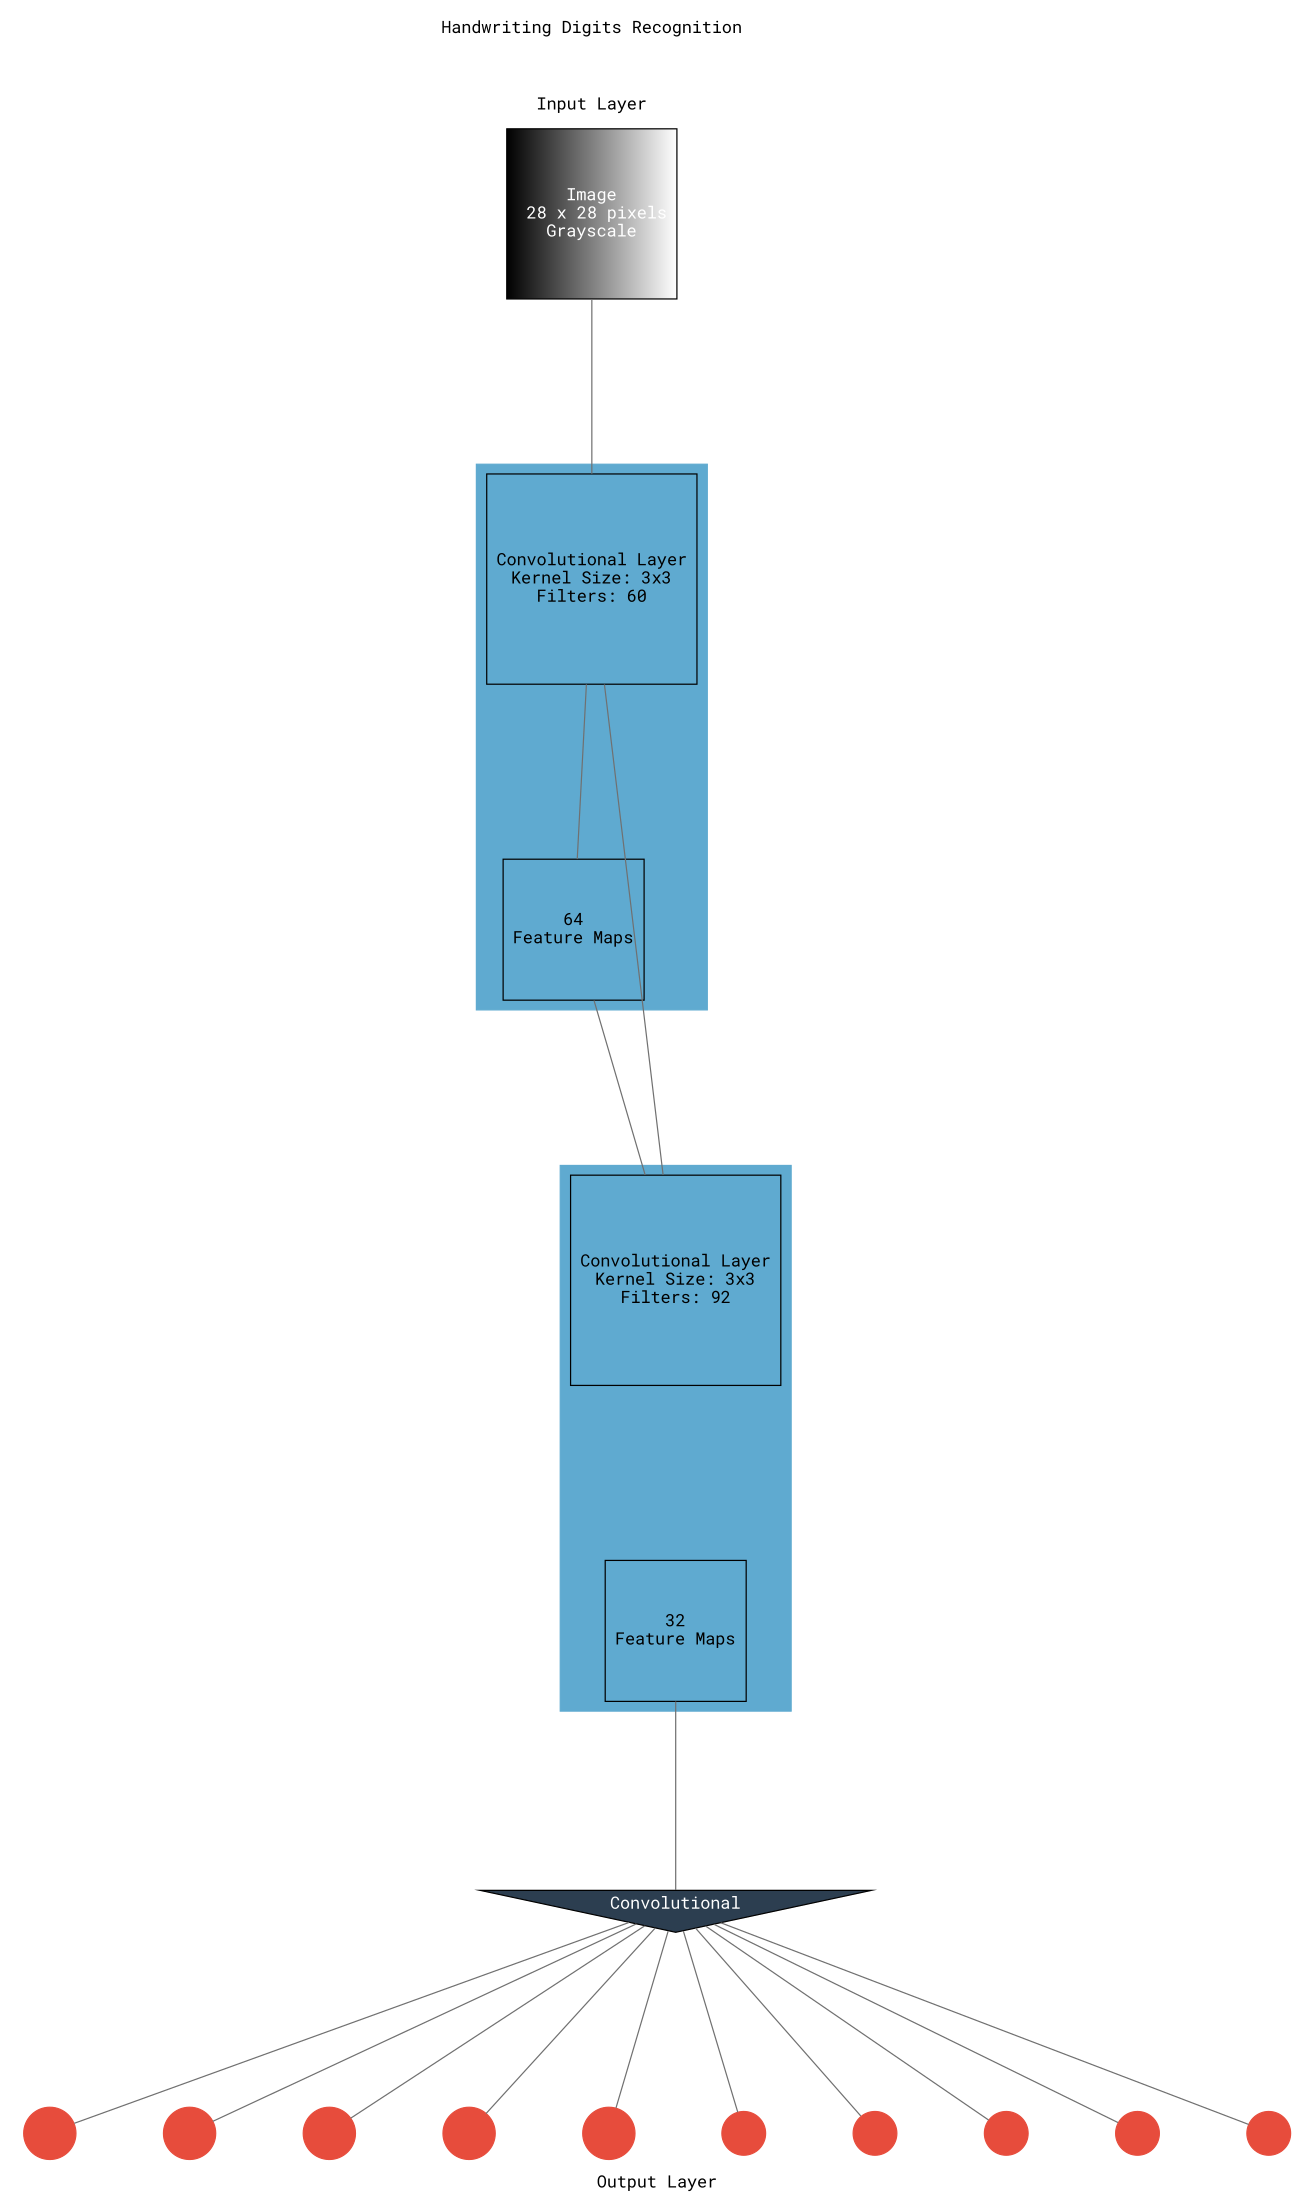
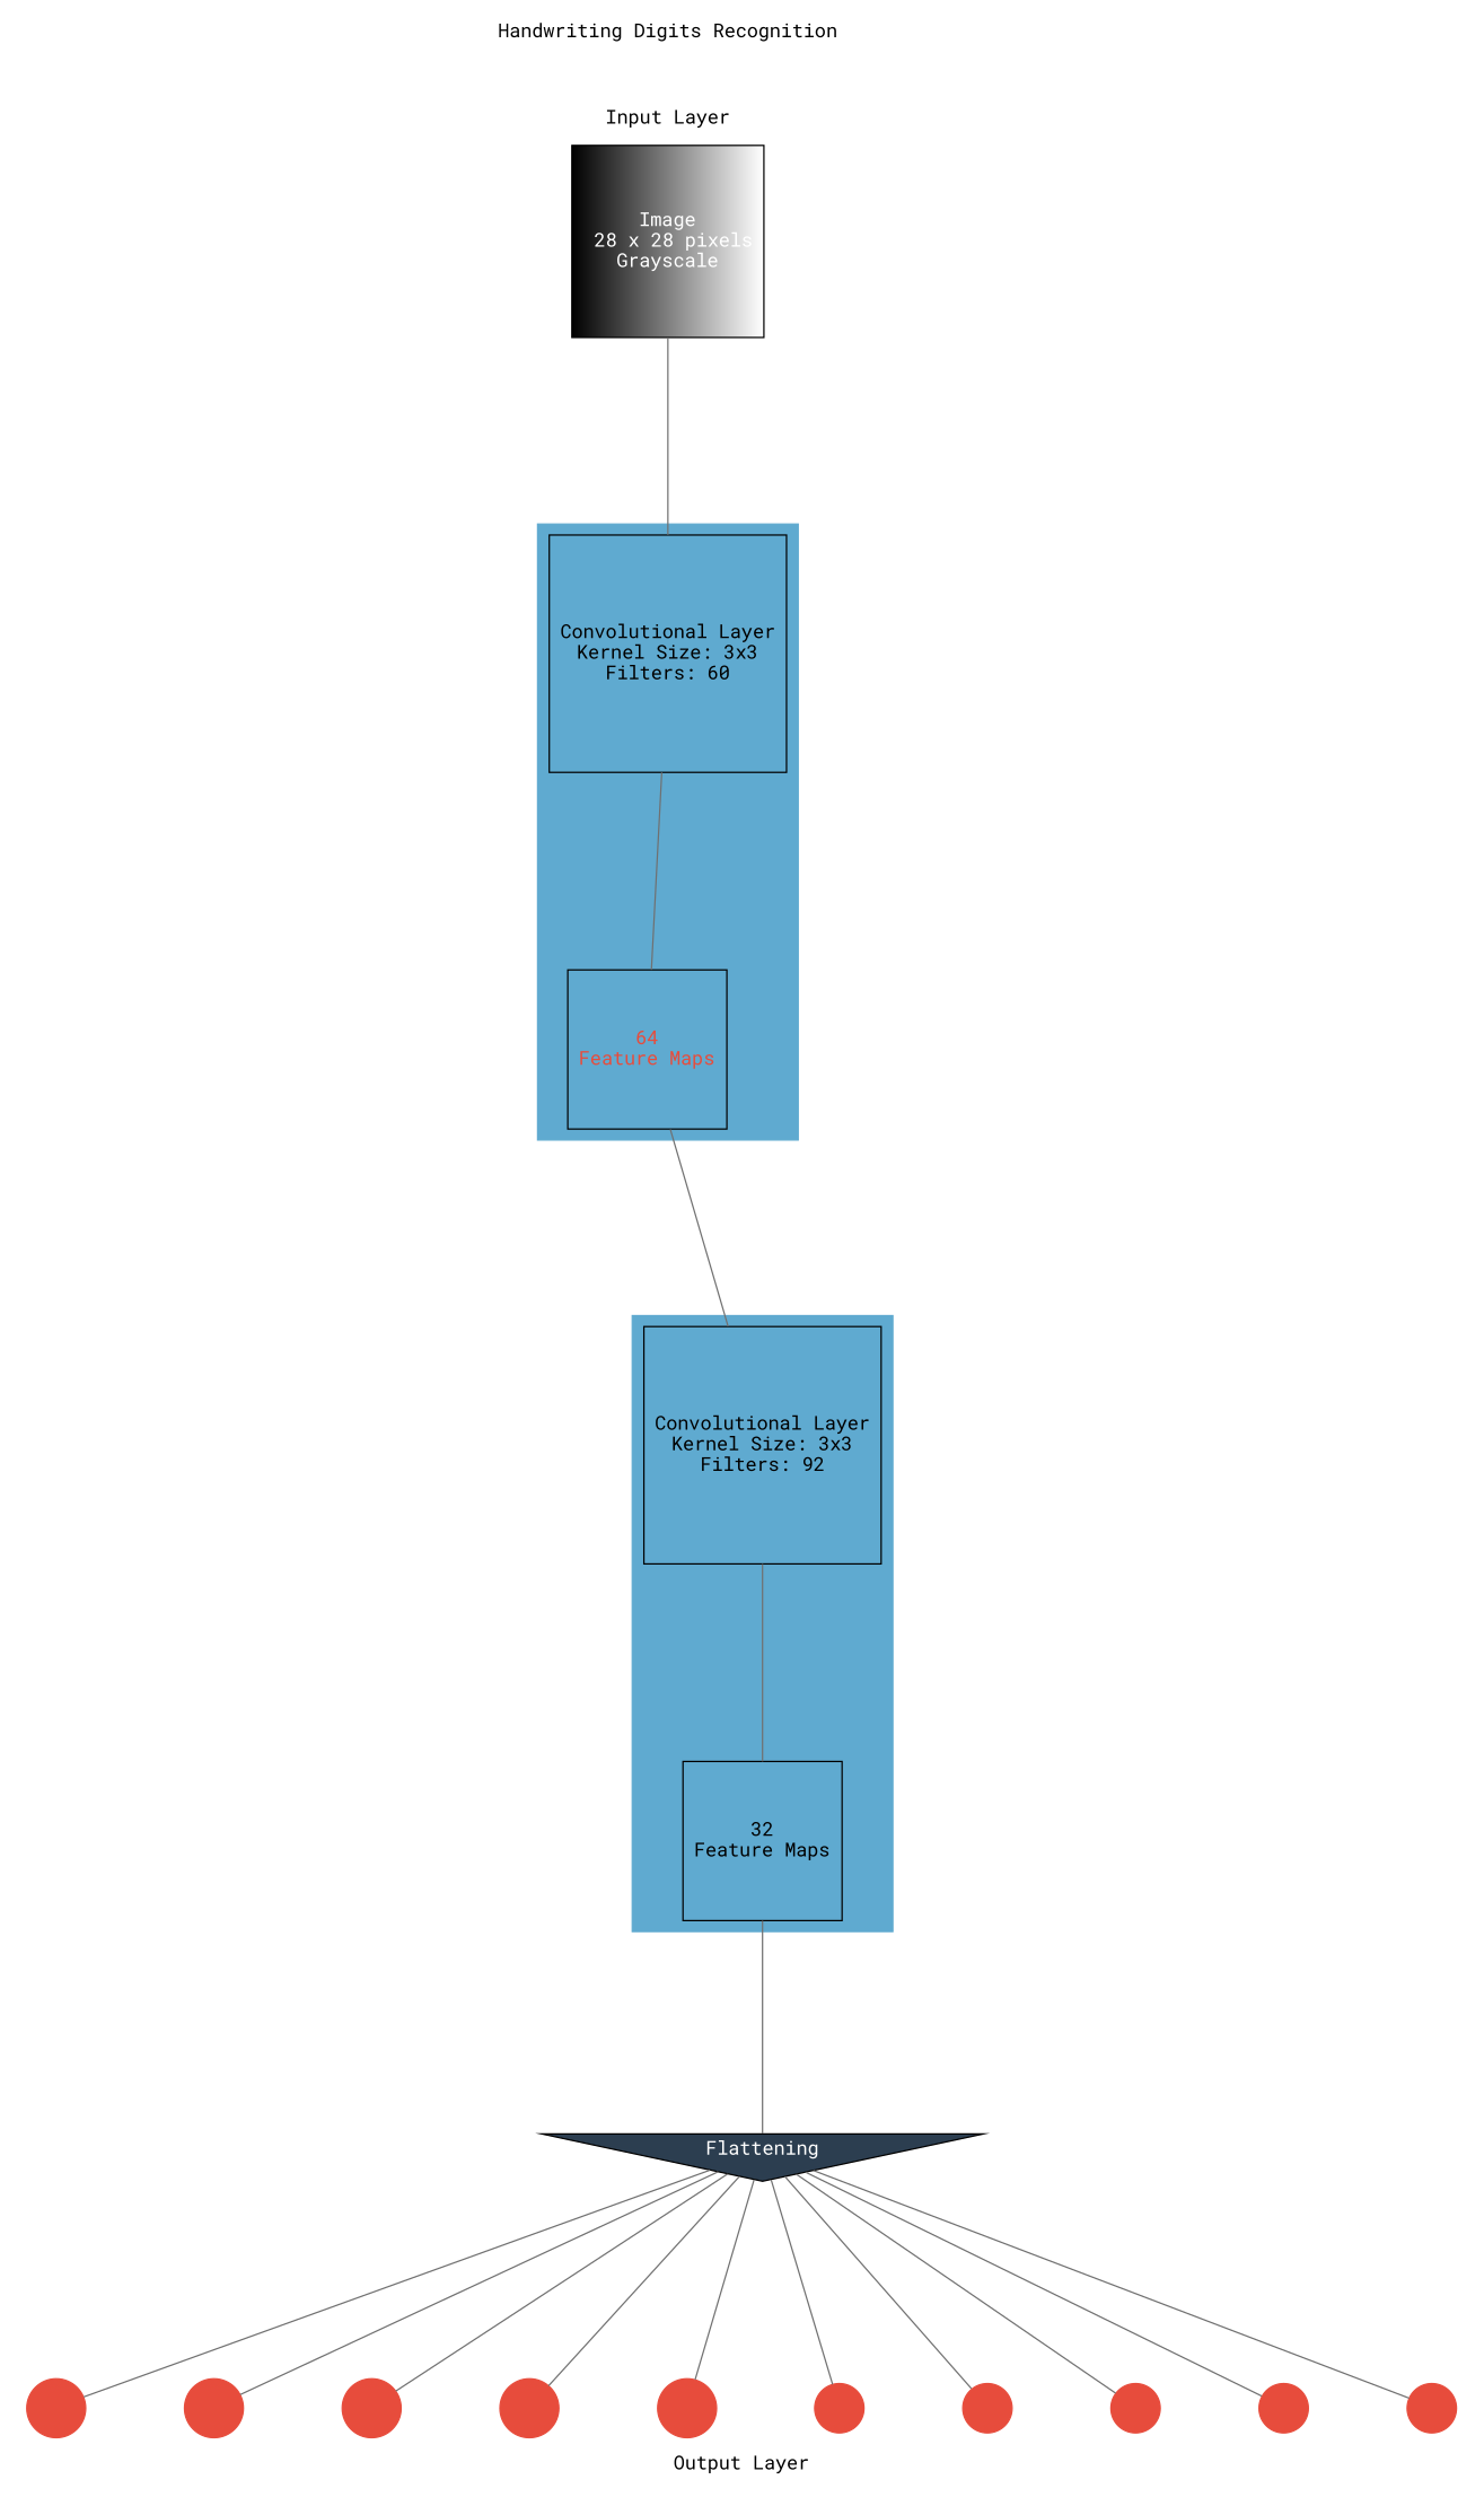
  digraph {
    arrowShape=none
    fontname="Roboto Mono"
    nodesep=1
    ranksep=2
    splines=false
    node [fontcolor="#e74c3c" fontname="Roboto Mono" shape=circle style=filled color="#e74c3c"]
    edge [arrowhead=none color="#707070" fontname="Roboto Mono"]
    n1 [fillcolor="black:white" fontcolor=white label="Image\n 28 x 28 pixels\nGrayscale" shape=square color=""]
    n2 [label="Convolutional Layer\nKernel Size: 3x3\nFilters: 60" shape=square fontcolor="" style="" color=""]
-   n3 [label="64\nFeature Maps" shape=square fontcolor="" style="" color=""]
+   n3 [label="64\nFeature Maps" shape=square style="" color=""]
    n4 [label="Convolutional Layer\nKernel Size: 3x3\nFilters: 92" shape=square fontcolor="" style="" color=""]
    n5 [label="32\nFeature Maps" shape=square fontcolor="" style="" color=""]
-   n6 [fillcolor="#2c3e50" fontcolor=white label=Convolutional shape=invtriangle color=""]
+   n6 [fillcolor="#2c3e50" fontcolor=white label=Flattening shape=invtriangle color=""]
    5
    6
    7
    8
    9
    10
    11
    12
    13
    14
    subgraph cluster_1 {
      color=white
      label="Handwriting Digits Recognition\n\n\n\nInput Layer"
      n1
    }
    subgraph cluster_2 {
      color="#5faad0"
      style=filled
      n2
      n3
    }
    subgraph cluster_3 {
      color="#5faad0"
      style=filled
      n4
      n5
    }
    subgraph cluster_4 {
      color=white
      n6
    }
    subgraph cluster_5 {
      color=white
      label="Output Layer"
      labeljust=1
      labelloc=bottom
      rank=same
      5
      6
      7
      8
      9
      10
      11
      12
      13
      14
    }
    n1 -> n2
    n2 -> n3
    n3 -> n4
-   n4 -> n2
+   n4 -> n5
    n5 -> n6
    n6 -> 5
    n6 -> 6
    n6 -> 7
    n6 -> 8
    n6 -> 9
    n6 -> 10
    n6 -> 11
    n6 -> 12
    n6 -> 13
    n6 -> 14
  }
